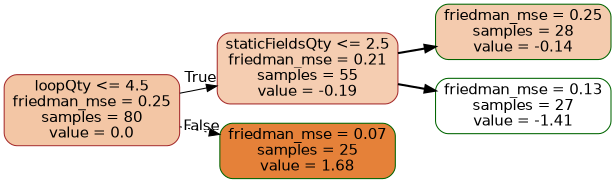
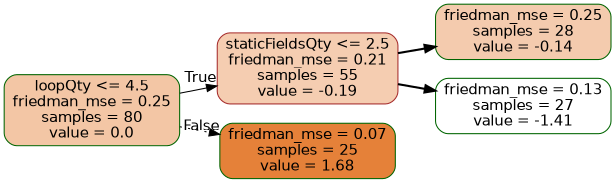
  digraph {
    rankdir=LR
    node [color=darkgreen fontname=helvetica shape=box style="filled, rounded"]
    edge [fontname=helvetica style=bold]
-   n1 [color=brown fillcolor="#f3c6a5" label="loopQty <= 4.5\nfriedman_mse = 0.25\nsamples = 80\nvalue = 0.0"]
+   n1 [fillcolor="#f3c6a5" label="loopQty <= 4.5\nfriedman_mse = 0.25\nsamples = 80\nvalue = 0.0"]
    n2 [color=brown fillcolor="#f5cdb1" label="staticFieldsQty <= 2.5\nfriedman_mse = 0.21\nsamples = 55\nvalue = -0.19"]
    n3 [fillcolor="#e58139" label="friedman_mse = 0.07\nsamples = 25\nvalue = 1.68"]
    n4 [fillcolor="#f4cbae" label="friedman_mse = 0.25\nsamples = 28\nvalue = -0.14"]
    n5 [fillcolor="#ffffff" label="friedman_mse = 0.13\nsamples = 27\nvalue = -1.41"]
    n1 -> n2 [headlabel=True labelangle=45 labeldistance=2.5 style=solid]
    n1 -> n3 [headlabel=False labelangle=-45 labeldistance=2.5 style=dotted]
    n2 -> n4
    n2 -> n5
  }
